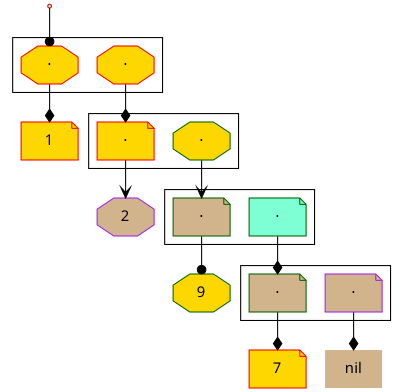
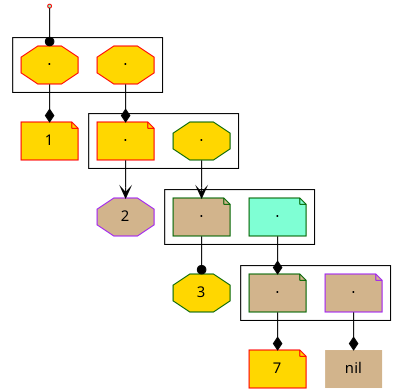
  digraph {
    compound=true
    node [color=red fillcolor=gold fontname="Fantasque Sans Mono" shape=note style=filled]
    edge [arrowhead=diamond]
    n1 [label="⋅"]
    n2 [color=darkgreen label="⋅" shape=octagon]
    n3 [label="⋅" shape=octagon]
    n4 [label="⋅" shape=octagon]
    n5 [color=darkgreen fillcolor=tan label="⋅"]
    n6 [color=darkgreen fillcolor=aquamarine label="⋅"]
    n7 [color=darkgreen fillcolor=tan label="⋅"]
    n8 [color=purple fillcolor=tan label="⋅"]
    n9 [color=purple fillcolor=tan label=2 shape=octagon]
    n10 [label=1]
-   n11 [color=darkgreen label=9 shape=octagon]
+   n11 [color=darkgreen label=3 shape=octagon]
    n12 [label=7]
    n13 [color=purple fillcolor=tan label=nil shape=plaintext]
    Start [fillcolor=aquamarine shape=point]
    subgraph cluster_1 {
      n1
      n2
    }
    subgraph cluster_2 {
      n3
      n4
    }
    subgraph cluster_3 {
      n5
      n6
    }
    subgraph cluster_4 {
      n7
      n8
    }
    n1 -> n9 [arrowhead=vee]
    n2 -> n5 [arrowhead=vee]
    n3 -> n10
    n4 -> n1
    n5 -> n11 [arrowhead=dot]
    n6 -> n7
    n7 -> n12
    n8 -> n13
    Start -> n3 [arrowhead=dot]
  }
